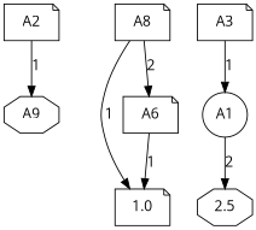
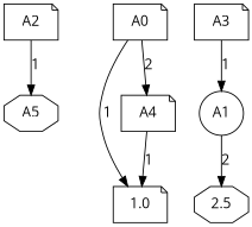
  digraph {
    fontname="Open Sans"
    node [fontname="Open Sans" shape=note]
    edge [fontname="Open Sans"]
    n1 [label=A2]
-   n2 [label=A9 shape=octagon]
-   n3 [label=A8]
+   n2 [label=A5 shape=octagon]
+   n3 [label=A0]
    n4 [label=1.0]
-   n5 [label=A6]
+   n5 [label=A4]
    n6 [label=A3]
    n7 [label=A1 shape=circle]
    n8 [label=2.5 shape=octagon]
    n1 -> n2 [label=1]
    n3 -> n4 [label=1]
    n3 -> n5 [label=2]
    n5 -> n4 [label=1]
    n6 -> n7 [label=1]
    n7 -> n8 [label=2]
  }
